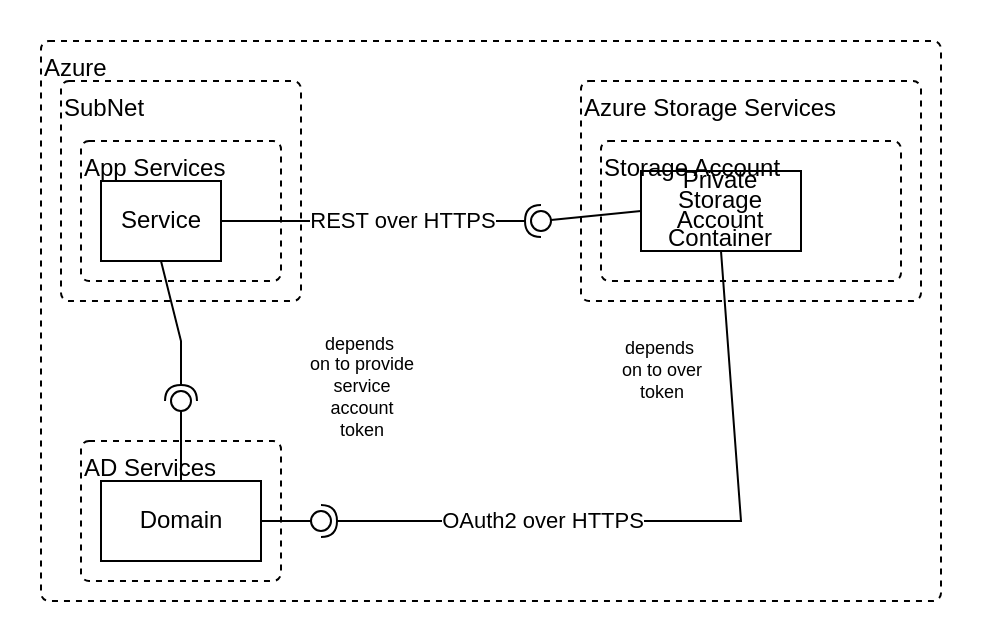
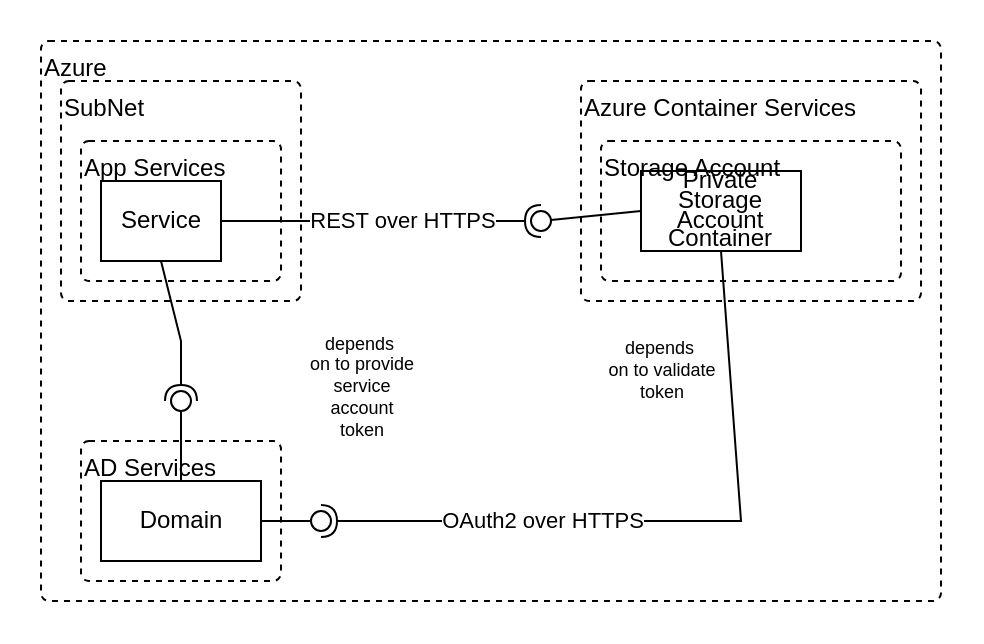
  <mxCell id="0" />
  <mxCell id="1" parent="0" />
  <mxCell id="2" value="Azure" style="rounded=1;whiteSpace=wrap;html=1;fillColor=none;dashed=1;align=left;verticalAlign=top;container=1;collapsible=0;recursiveResize=0;imageWidth=24;arcSize=8;absoluteArcSize=1;" vertex="1" parent="1"><mxGeometry x="20" y="20" width="450" height="280" as="geometry" /></mxCell>
  <mxCell id="3" value="AD Services" style="rounded=1;whiteSpace=wrap;html=1;fillColor=none;dashed=1;align=left;verticalAlign=top;container=1;collapsible=0;recursiveResize=0;imageWidth=24;arcSize=8;absoluteArcSize=1;spacing=2;" vertex="1" parent="2"><mxGeometry x="20" y="200" width="100" height="70" as="geometry" /></mxCell>
  <mxCell id="4" value="Domain" style="html=1;dropTarget=0;fontFamily=Helvetica;fontSize=12;fontColor=default;align=center;strokeColor=default;fillColor=none;" vertex="1" parent="3"><mxGeometry x="10" y="20" width="80" height="40" as="geometry" /></mxCell>
- <mxCell id="5" value="Azure Storage Services" style="rounded=1;whiteSpace=wrap;html=1;fillColor=none;dashed=1;align=left;verticalAlign=top;container=1;collapsible=0;recursiveResize=0;imageWidth=24;arcSize=8;absoluteArcSize=1;" vertex="1" parent="2"><mxGeometry x="270" y="20" width="170" height="110" as="geometry" /></mxCell>
+ <mxCell id="5" value="Azure Container Services" style="rounded=1;whiteSpace=wrap;html=1;fillColor=none;dashed=1;align=left;verticalAlign=top;container=1;collapsible=0;recursiveResize=0;imageWidth=24;arcSize=8;absoluteArcSize=1;" vertex="1" parent="2"><mxGeometry x="270" y="20" width="170" height="110" as="geometry" /></mxCell>
  <mxCell id="6" value="depends&amp;nbsp;&lt;br style=&quot;font-size: 9px;&quot;&gt;on to provide&lt;br style=&quot;font-size: 9px;&quot;&gt;service&lt;br style=&quot;font-size: 9px;&quot;&gt;account&lt;br style=&quot;font-size: 9px;&quot;&gt;token" style="text;html=1;strokeColor=none;fillColor=none;align=center;verticalAlign=middle;whiteSpace=wrap;rounded=0;fontSize=9;" vertex="1" parent="2"><mxGeometry x="131" y="158" width="60" height="30" as="geometry" /></mxCell>
- <mxCell id="7" value="depends&amp;nbsp;&lt;br style=&quot;font-size: 9px;&quot;&gt;on to over&lt;br style=&quot;font-size: 9px;&quot;&gt;token" style="text;html=1;strokeColor=none;fillColor=none;align=center;verticalAlign=middle;whiteSpace=wrap;rounded=0;fontSize=9;" vertex="1" parent="2"><mxGeometry x="281" y="150" width="60" height="30" as="geometry" /></mxCell>
+ <mxCell id="7" value="depends&amp;nbsp;&lt;br style=&quot;font-size: 9px;&quot;&gt;on to validate&lt;br style=&quot;font-size: 9px;&quot;&gt;token" style="text;html=1;strokeColor=none;fillColor=none;align=center;verticalAlign=middle;whiteSpace=wrap;rounded=0;fontSize=9;" vertex="1" parent="2"><mxGeometry x="281" y="150" width="60" height="30" as="geometry" /></mxCell>
  <mxCell id="8" value="Storage Account" style="rounded=1;whiteSpace=wrap;html=1;fillColor=none;dashed=1;align=left;verticalAlign=top;container=1;collapsible=0;recursiveResize=0;imageWidth=24;arcSize=8;absoluteArcSize=1;" vertex="1" parent="2"><mxGeometry x="280" y="50" width="150" height="70" as="geometry" /></mxCell>
  <mxCell id="9" value="&lt;p style=&quot;line-height: 0.8;&quot;&gt;Private Storage&lt;br&gt;Account Container&lt;/p&gt;" style="rounded=0;whiteSpace=wrap;html=1;strokeColor=default;fillColor=none;" vertex="1" parent="8"><mxGeometry x="20" y="15" width="80" height="40" as="geometry" /></mxCell>
  <mxCell id="10" value="SubNet" style="rounded=1;whiteSpace=wrap;html=1;fillColor=none;dashed=1;align=left;verticalAlign=top;container=1;collapsible=0;recursiveResize=0;imageWidth=24;arcSize=8;absoluteArcSize=1;" vertex="1" parent="1"><mxGeometry x="30" y="40" width="120" height="110" as="geometry" /></mxCell>
  <mxCell id="11" value="App Services" style="rounded=1;whiteSpace=wrap;html=1;fillColor=none;dashed=1;align=left;verticalAlign=top;container=1;collapsible=0;recursiveResize=0;imageWidth=24;arcSize=8;absoluteArcSize=1;" vertex="1" parent="10"><mxGeometry x="10" y="30" width="100" height="70" as="geometry" /></mxCell>
  <mxCell id="12" value="Service" style="html=1;dropTarget=0;fontFamily=Helvetica;fontSize=12;fontColor=default;align=center;strokeColor=default;fillColor=none;" vertex="1" parent="11"><mxGeometry x="10" y="20" width="60" height="40" as="geometry" /></mxCell>
  <mxCell id="13" value="" style="rounded=0;orthogonalLoop=1;jettySize=auto;html=1;endArrow=none;endFill=0;sketch=0;sourcePerimeterSpacing=0;targetPerimeterSpacing=0;exitX=0;exitY=0.5;exitDx=0;exitDy=0;" edge="1" parent="1" source="9" target="15"><mxGeometry relative="1" as="geometry"><mxPoint x="290" y="325" as="sourcePoint" /></mxGeometry></mxCell>
  <mxCell id="14" value="REST over HTTPS" style="rounded=0;orthogonalLoop=1;jettySize=auto;html=1;endArrow=halfCircle;endFill=0;entryX=0.5;entryY=0.5;endSize=6;strokeWidth=1;sketch=0;exitX=1;exitY=0.5;exitDx=0;exitDy=0;" edge="1" parent="1" source="12" target="15"><mxGeometry x="0.143" relative="1" as="geometry"><mxPoint x="60" y="260" as="sourcePoint" /><mxPoint as="offset" /></mxGeometry></mxCell>
  <mxCell id="15" value="" style="ellipse;whiteSpace=wrap;html=1;align=center;aspect=fixed;resizable=0;points=[];outlineConnect=0;sketch=0;" vertex="1" parent="1"><mxGeometry x="265" y="105" width="10" height="10" as="geometry" /></mxCell>
  <mxCell id="16" value="" style="rounded=0;orthogonalLoop=1;jettySize=auto;html=1;endArrow=none;endFill=0;sketch=0;sourcePerimeterSpacing=0;targetPerimeterSpacing=0;" edge="1" parent="1" source="4" target="18"><mxGeometry relative="1" as="geometry"><mxPoint x="120" y="495" as="sourcePoint" /></mxGeometry></mxCell>
  <mxCell id="17" value="" style="rounded=0;orthogonalLoop=1;jettySize=auto;html=1;endArrow=halfCircle;endFill=0;entryX=0.5;entryY=0.5;endSize=6;strokeWidth=1;sketch=0;exitX=0.5;exitY=1;exitDx=0;exitDy=0;" edge="1" parent="1" source="12" target="18"><mxGeometry relative="1" as="geometry"><mxPoint x="160" y="245" as="sourcePoint" /><Array as="points"><mxPoint x="90" y="170" /></Array></mxGeometry></mxCell>
  <mxCell id="18" value="" style="ellipse;whiteSpace=wrap;html=1;align=center;aspect=fixed;resizable=0;points=[];outlineConnect=0;sketch=0;" vertex="1" parent="1"><mxGeometry x="85" y="195" width="10" height="10" as="geometry" /></mxCell>
  <mxCell id="19" value="" style="rounded=0;orthogonalLoop=1;jettySize=auto;html=1;endArrow=none;endFill=0;sketch=0;sourcePerimeterSpacing=0;targetPerimeterSpacing=0;exitX=1;exitY=0.5;exitDx=0;exitDy=0;" edge="1" parent="1" source="4" target="21"><mxGeometry relative="1" as="geometry"><mxPoint x="185" y="335" as="sourcePoint" /><Array as="points" /></mxGeometry></mxCell>
  <mxCell id="20" value="OAuth2 over HTTPS" style="rounded=0;orthogonalLoop=1;jettySize=auto;html=1;endArrow=halfCircle;endFill=0;entryX=0.5;entryY=0.5;endSize=6;strokeWidth=1;sketch=0;exitX=0.5;exitY=1;exitDx=0;exitDy=0;" edge="1" parent="1" source="9" target="21"><mxGeometry x="0.355" relative="1" as="geometry"><mxPoint x="305" y="315" as="sourcePoint" /><Array as="points"><mxPoint x="370" y="260" /></Array><mxPoint as="offset" /></mxGeometry></mxCell>
  <mxCell id="21" value="" style="ellipse;whiteSpace=wrap;html=1;align=center;aspect=fixed;resizable=0;points=[];outlineConnect=0;sketch=0;" vertex="1" parent="1"><mxGeometry x="155" y="255" width="10" height="10" as="geometry" /></mxCell>
